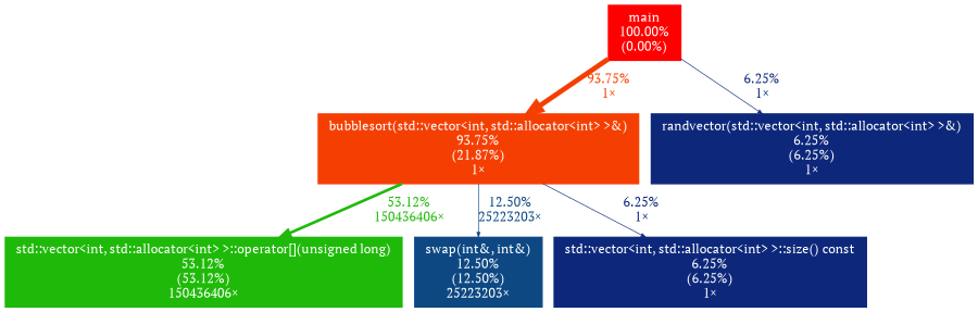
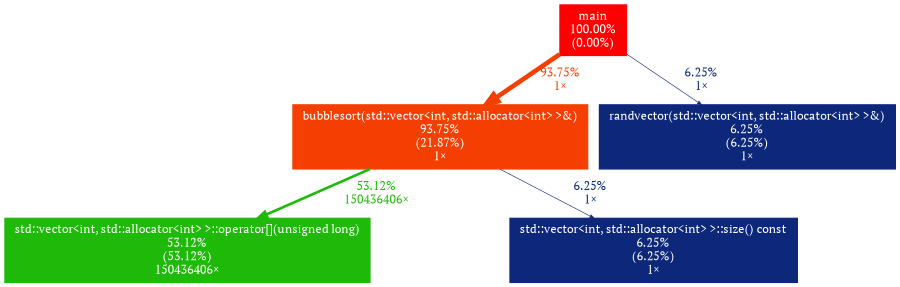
  digraph {
    fontname="PT Serif"
    nodesep=0.125
    ranksep=0.25
    node [color="#0d287b" fontcolor="#ffffff" fontname="PT Serif" fontsize=10.00 shape=box style=filled]
    edge [arrowsize=0.35 color="#0d287b" fontcolor="#0d287b" fontname="PT Serif" fontsize=10.00 labeldistance=0.50 penwidth=0.50]
    n1 [color="#ff0000" height=0 label="main\n100.00%\n(0.00%)" width=0]
    n2 [color="#f53f02" height=0 label="bubblesort(std::vector<int, std::allocator<int> >&)\n93.75%\n(21.87%)\n1×" width=0]
    n3 [height=0 label="randvector(std::vector<int, std::allocator<int> >&)\n6.25%\n(6.25%)\n1×" width=0]
    n4 [color="#1fba09" height=0 label="std::vector<int, std::allocator<int> >::operator[](unsigned long)\n53.12%\n(53.12%)\n150436406×" width=0]
-   n5 [color="#0d4883" height=0 label="swap(int&, int&)\n12.50%\n(12.50%)\n25223203×" width=0]
    n6 [height=0 label="std::vector<int, std::allocator<int> >::size() const\n6.25%\n(6.25%)\n1×" width=0]
    n1 -> n2 [arrowsize=0.97 color="#f53f02" fontcolor="#f53f02" label="93.75%\n1×" labeldistance=3.75 penwidth=3.75]
    n1 -> n3 [label="6.25%\n1×"]
    n2 -> n4 [arrowsize=0.73 color="#1fba09" fontcolor="#1fba09" label="53.12%\n150436406×" labeldistance=2.12 penwidth=2.12]
-   n2 -> n5 [color="#0d4883" fontcolor="#0d4883" label="12.50%\n25223203×"]
    n2 -> n6 [label="6.25%\n1×"]
  }
